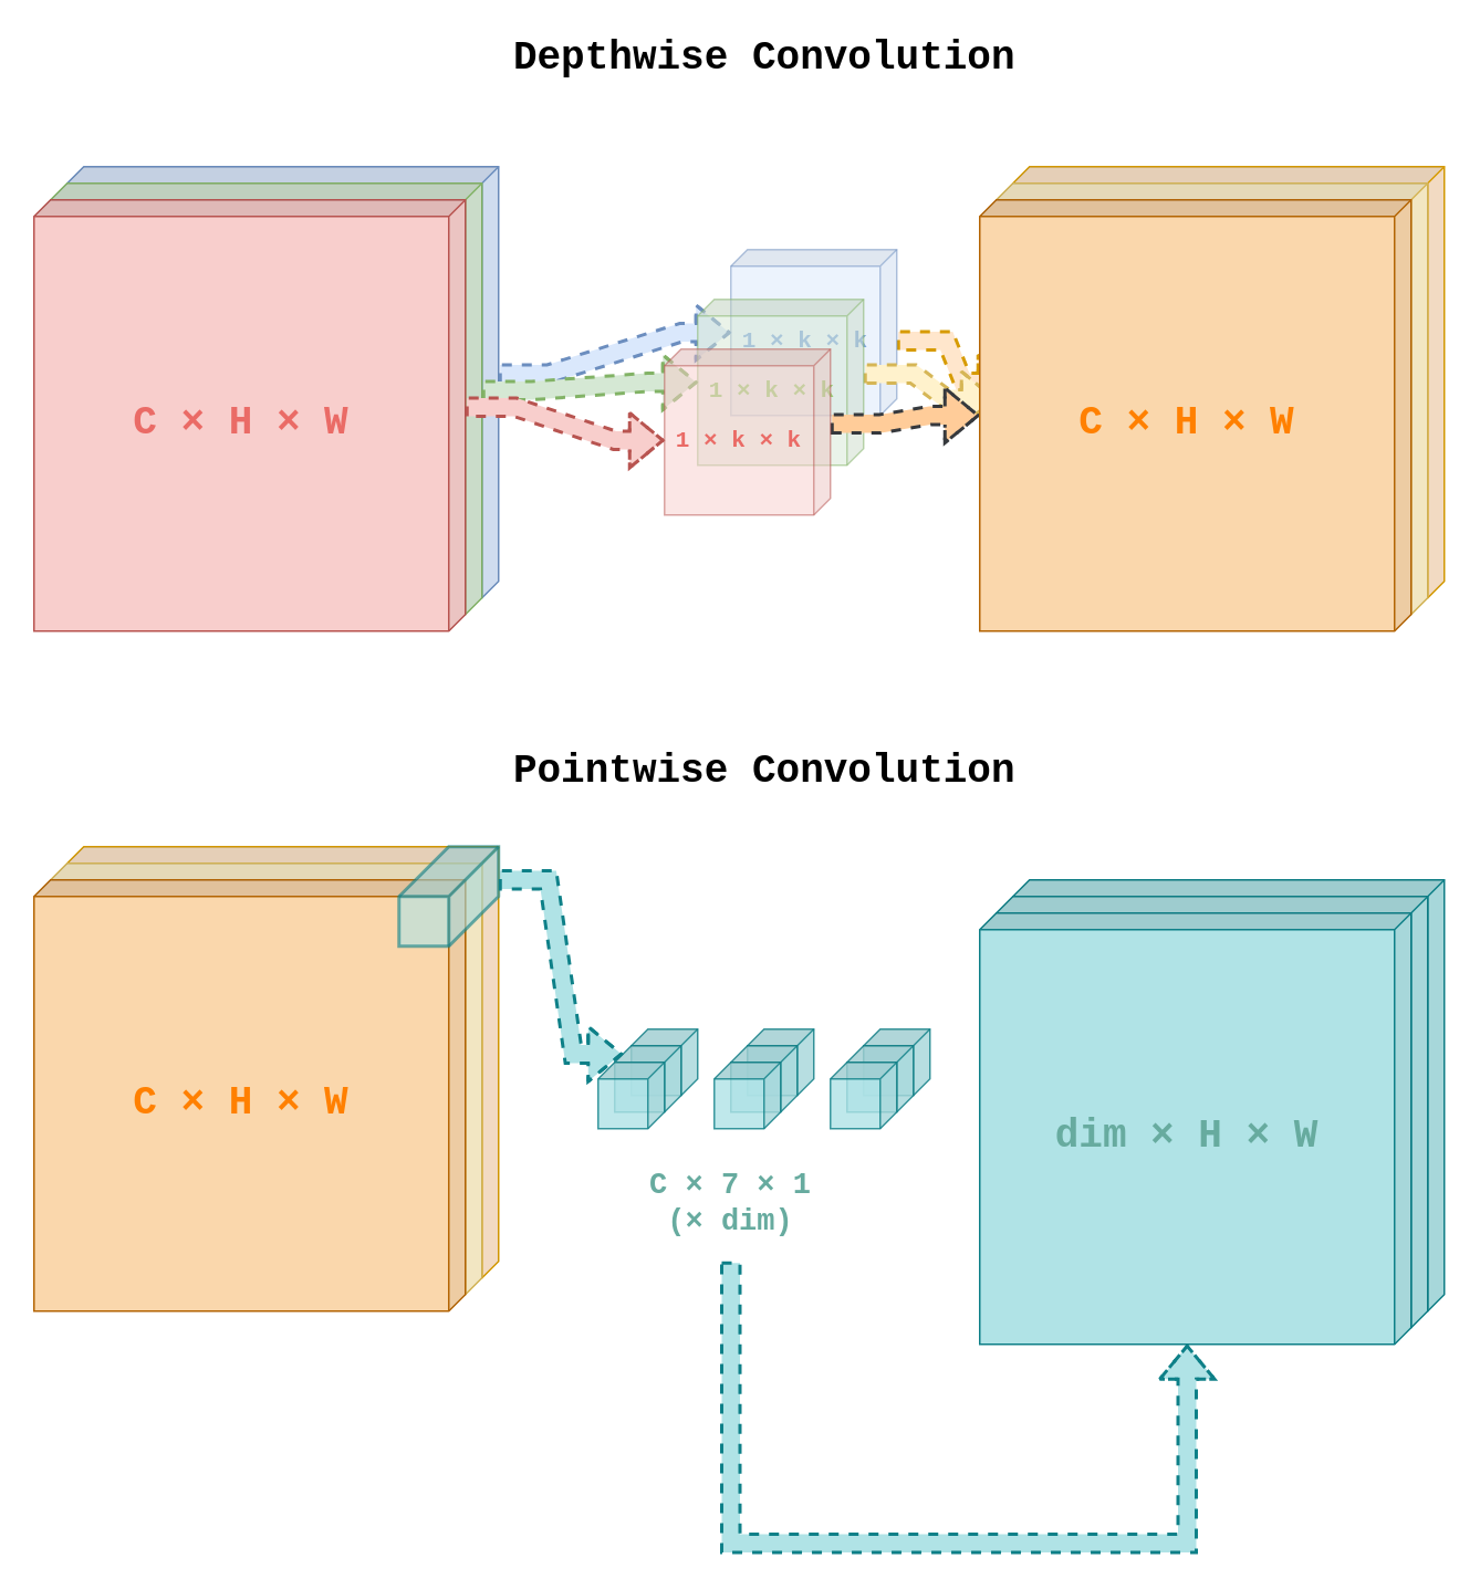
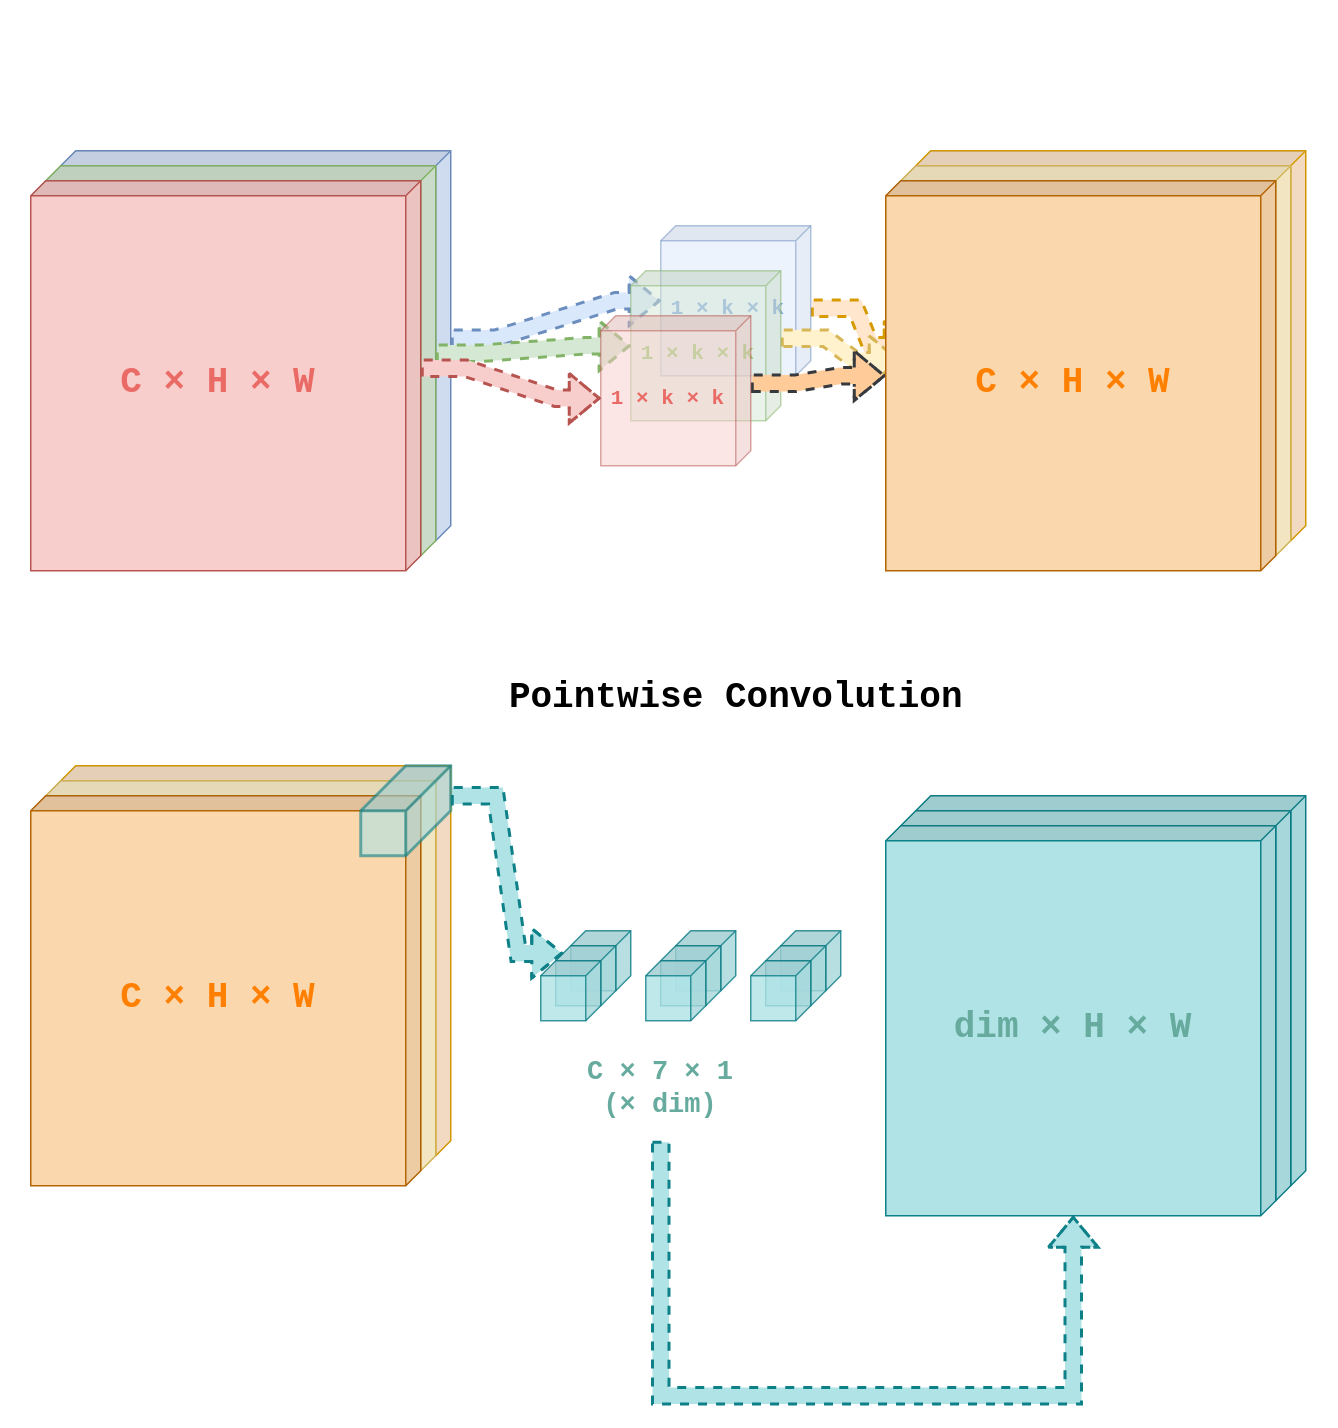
  <mxCell id="0" />
  <mxCell id="1" parent="0" />
  <mxCell id="2" value="&lt;font color=&quot;#67ab9f&quot; face=&quot;Courier New&quot;&gt;&lt;span style=&quot;font-size: 24px;&quot;&gt;&lt;b style=&quot;&quot;&gt;dim × H × W&lt;/b&gt;&lt;/span&gt;&lt;/font&gt;" style="shape=cube;whiteSpace=wrap;html=1;boundedLbl=1;backgroundOutline=1;darkOpacity=0.05;darkOpacity2=0.1;size=10;direction=south;fillColor=#b0e3e6;strokeColor=#0e8088;fillStyle=auto;" vertex="1" parent="1"><mxGeometry x="610" y="530" width="260" height="260" as="geometry" /></mxCell>
  <mxCell id="3" value="&lt;font color=&quot;#67ab9f&quot; face=&quot;Courier New&quot;&gt;&lt;span style=&quot;font-size: 24px;&quot;&gt;&lt;b style=&quot;&quot;&gt;dim × H × W&lt;/b&gt;&lt;/span&gt;&lt;/font&gt;" style="shape=cube;whiteSpace=wrap;html=1;boundedLbl=1;backgroundOutline=1;darkOpacity=0.05;darkOpacity2=0.1;size=10;direction=south;fillColor=#b0e3e6;strokeColor=#0e8088;fillStyle=auto;" vertex="1" parent="1"><mxGeometry x="600" y="540" width="260" height="260" as="geometry" /></mxCell>
  <mxCell id="4" style="edgeStyle=entityRelationEdgeStyle;rounded=0;orthogonalLoop=1;jettySize=auto;html=1;exitX=0;exitY=0;exitDx=125;exitDy=0;exitPerimeter=0;fillColor=#dae8fc;strokeColor=#6c8ebf;strokeWidth=2;shape=flexArrow;dashed=1;" edge="1" parent="1" source="5" target="11"><mxGeometry relative="1" as="geometry" /></mxCell>
  <mxCell id="5" value="" style="shape=cube;whiteSpace=wrap;html=1;boundedLbl=1;backgroundOutline=1;darkOpacity=0.05;darkOpacity2=0.1;size=10;direction=south;fillColor=#dae8fc;strokeColor=#6c8ebf;" vertex="1" parent="1"><mxGeometry x="40" y="100" width="260" height="260" as="geometry" /></mxCell>
  <mxCell id="6" style="edgeStyle=entityRelationEdgeStyle;rounded=0;orthogonalLoop=1;jettySize=auto;html=1;exitX=0;exitY=0;exitDx=125;exitDy=0;exitPerimeter=0;fillColor=#d5e8d4;strokeColor=#82b366;strokeWidth=2;shape=flexArrow;dashed=1;" edge="1" parent="1" source="7" target="13"><mxGeometry relative="1" as="geometry" /></mxCell>
  <mxCell id="7" value="" style="shape=cube;whiteSpace=wrap;html=1;boundedLbl=1;backgroundOutline=1;darkOpacity=0.05;darkOpacity2=0.1;size=10;direction=south;fillColor=#d5e8d4;strokeColor=#82b366;" vertex="1" parent="1"><mxGeometry x="30" y="110" width="260" height="260" as="geometry" /></mxCell>
  <mxCell id="8" style="edgeStyle=entityRelationEdgeStyle;rounded=0;orthogonalLoop=1;jettySize=auto;html=1;exitX=0;exitY=0;exitDx=125;exitDy=0;exitPerimeter=0;entryX=0;entryY=0;entryDx=55;entryDy=100;entryPerimeter=0;fillColor=#f8cecc;strokeColor=#b85450;strokeWidth=2;shape=flexArrow;dashed=1;" edge="1" parent="1" source="9" target="15"><mxGeometry relative="1" as="geometry" /></mxCell>
  <mxCell id="9" value="&lt;font color=&quot;#ea6b66&quot; style=&quot;font-size: 24px;&quot; face=&quot;Courier New&quot;&gt;&lt;b style=&quot;&quot;&gt;C × H × W&lt;/b&gt;&lt;/font&gt;" style="shape=cube;whiteSpace=wrap;html=1;boundedLbl=1;backgroundOutline=1;darkOpacity=0.05;darkOpacity2=0.1;size=10;direction=south;fillColor=#f8cecc;strokeColor=#b85450;fillStyle=auto;" vertex="1" parent="1"><mxGeometry x="20" y="120" width="260" height="260" as="geometry" /></mxCell>
  <mxCell id="10" style="edgeStyle=entityRelationEdgeStyle;shape=flexArrow;rounded=0;jumpSize=100;orthogonalLoop=1;jettySize=auto;html=1;exitX=0;exitY=0;exitDx=45;exitDy=0;exitPerimeter=0;dashed=1;strokeWidth=2;fillColor=#ffe6cc;strokeColor=#d79b00;" edge="1" parent="1" target="16"><mxGeometry relative="1" as="geometry"><mxPoint x="540" y="205" as="sourcePoint" /></mxGeometry></mxCell>
  <mxCell id="11" value="&lt;b style=&quot;font-family: &amp;quot;Courier New&amp;quot;; font-size: 14px;&quot;&gt;&lt;font color=&quot;#7ea6e0&quot;&gt;1 × k × k&lt;/font&gt;&lt;/b&gt;" style="shape=cube;whiteSpace=wrap;html=1;boundedLbl=1;backgroundOutline=1;darkOpacity=0.05;darkOpacity2=0.1;size=10;direction=south;fillColor=#dae8fc;strokeColor=#6c8ebf;opacity=50;" vertex="1" parent="1"><mxGeometry x="440" y="150" width="100" height="100" as="geometry" /></mxCell>
  <mxCell id="12" style="edgeStyle=entityRelationEdgeStyle;shape=flexArrow;rounded=0;jumpSize=100;orthogonalLoop=1;jettySize=auto;html=1;exitX=0;exitY=0;exitDx=45;exitDy=0;exitPerimeter=0;dashed=1;strokeWidth=2;fillColor=#fff2cc;strokeColor=#d6b656;" edge="1" parent="1" source="13" target="17"><mxGeometry relative="1" as="geometry" /></mxCell>
  <mxCell id="13" value="&lt;b style=&quot;font-family: &amp;quot;Courier New&amp;quot;; font-size: 14px;&quot;&gt;&lt;font color=&quot;#97d077&quot;&gt;1 × k × k&lt;/font&gt;&lt;/b&gt;" style="shape=cube;whiteSpace=wrap;html=1;boundedLbl=1;backgroundOutline=1;darkOpacity=0.05;darkOpacity2=0.1;size=10;direction=south;fillColor=#d5e8d4;strokeColor=#82b366;opacity=50;" vertex="1" parent="1"><mxGeometry x="420" y="180" width="100" height="100" as="geometry" /></mxCell>
  <mxCell id="14" style="edgeStyle=entityRelationEdgeStyle;shape=flexArrow;rounded=0;jumpSize=100;orthogonalLoop=1;jettySize=auto;html=1;exitX=0;exitY=0;exitDx=45;exitDy=0;exitPerimeter=0;dashed=1;strokeWidth=2;fillColor=#ffcc99;strokeColor=#36393d;" edge="1" parent="1" source="15" target="18"><mxGeometry relative="1" as="geometry" /></mxCell>
  <mxCell id="15" value="&lt;font color=&quot;#ea6b66&quot; style=&quot;font-size: 14px;&quot; face=&quot;Courier New&quot;&gt;&lt;b style=&quot;&quot;&gt;1 × k × k&lt;/b&gt;&lt;/font&gt;" style="shape=cube;whiteSpace=wrap;html=1;boundedLbl=1;backgroundOutline=1;darkOpacity=0.05;darkOpacity2=0.1;size=10;direction=south;fillColor=#f8cecc;strokeColor=#b85450;fillStyle=auto;opacity=50;" vertex="1" parent="1"><mxGeometry x="400" y="210" width="100" height="100" as="geometry" /></mxCell>
  <mxCell id="16" value="" style="shape=cube;whiteSpace=wrap;html=1;boundedLbl=1;backgroundOutline=1;darkOpacity=0.05;darkOpacity2=0.1;size=10;direction=south;fillColor=#ffe6cc;strokeColor=#d79b00;" vertex="1" parent="1"><mxGeometry x="610" y="100" width="260" height="260" as="geometry" /></mxCell>
  <mxCell id="17" value="" style="shape=cube;whiteSpace=wrap;html=1;boundedLbl=1;backgroundOutline=1;darkOpacity=0.05;darkOpacity2=0.1;size=10;direction=south;fillColor=#fff2cc;strokeColor=#d6b656;" vertex="1" parent="1"><mxGeometry x="600" y="110" width="260" height="260" as="geometry" /></mxCell>
  <mxCell id="18" value="&lt;b style=&quot;font-family: &amp;quot;Courier New&amp;quot;; font-size: 24px;&quot;&gt;&lt;font color=&quot;#ff8000&quot;&gt;C × H × W&lt;/font&gt;&lt;/b&gt;" style="shape=cube;whiteSpace=wrap;html=1;boundedLbl=1;backgroundOutline=1;darkOpacity=0.05;darkOpacity2=0.1;size=10;direction=south;fillColor=#fad7ac;strokeColor=#b46504;fillStyle=auto;" vertex="1" parent="1"><mxGeometry x="590" y="120" width="260" height="260" as="geometry" /></mxCell>
  <mxCell id="19" value="&lt;font color=&quot;#67ab9f&quot; face=&quot;Courier New&quot;&gt;&lt;span style=&quot;font-size: 24px;&quot;&gt;&lt;b style=&quot;&quot;&gt;dim × H × W&lt;/b&gt;&lt;/span&gt;&lt;/font&gt;" style="shape=cube;whiteSpace=wrap;html=1;boundedLbl=1;backgroundOutline=1;darkOpacity=0.05;darkOpacity2=0.1;size=10;direction=south;fillColor=#b0e3e6;strokeColor=#0e8088;fillStyle=auto;" vertex="1" parent="1"><mxGeometry x="590" y="550" width="260" height="260" as="geometry" /></mxCell>
  <mxCell id="20" value="" style="curved=1;endArrow=classic;html=1;rounded=0;dashed=1;strokeWidth=2;fontFamily=Courier New;fontSize=18;fontColor=#67AB9F;shape=flexArrow;elbow=vertical;jumpSize=100;fillColor=#b0e3e6;strokeColor=#0e8088;entryX=0;entryY=0;entryDx=260;entryDy=135;entryPerimeter=0;exitX=0.5;exitY=1;exitDx=0;exitDy=0;" edge="1" parent="1" source="31" target="19"><mxGeometry width="50" height="50" relative="1" as="geometry"><mxPoint x="420" y="830" as="sourcePoint" /><mxPoint x="790" y="680" as="targetPoint" /><Array as="points"><mxPoint x="440" y="930" /><mxPoint x="715" y="930" /></Array></mxGeometry></mxCell>
- <mxCell id="21" value="&lt;font style=&quot;font-size: 24px;&quot;&gt;Depthwise Convolution&lt;/font&gt;" style="text;html=1;strokeColor=none;fillColor=none;align=center;verticalAlign=middle;whiteSpace=wrap;rounded=0;fillStyle=auto;strokeWidth=2;fontFamily=Courier New;fontSize=18;fontColor=#000000;opacity=80;fontStyle=1" vertex="1" parent="1"><mxGeometry x="292.5" y="20" width="335" height="30" as="geometry" /></mxCell>
- <mxCell id="22" value="&lt;font style=&quot;font-size: 24px;&quot;&gt;Pointwise Convolution&lt;/font&gt;" style="text;html=1;strokeColor=none;fillColor=none;align=center;verticalAlign=middle;whiteSpace=wrap;rounded=0;fillStyle=auto;strokeWidth=2;fontFamily=Courier New;fontSize=18;fontColor=#000000;opacity=80;fontStyle=1" vertex="1" parent="1"><mxGeometry x="292.5" y="450" width="335" height="30" as="geometry" /></mxCell>
+ <mxCell id="22" value="&lt;font style=&quot;font-size: 24px;&quot;&gt;Pointwise Convolution&lt;/font&gt;" style="text;html=1;strokeColor=none;fillColor=none;align=center;verticalAlign=middle;whiteSpace=wrap;rounded=0;fillStyle=auto;strokeWidth=2;fontFamily=Courier New;fontSize=18;fontColor=#000000;opacity=80;fontStyle=1" vertex="1" parent="1"><mxGeometry x="322.5" y="450" width="335" height="30" as="geometry" /></mxCell>
  <mxCell id="23" value="" style="shape=cube;whiteSpace=wrap;html=1;boundedLbl=1;backgroundOutline=1;darkOpacity=0.05;darkOpacity2=0.1;size=10;direction=south;fillColor=#ffe6cc;strokeColor=#d79b00;" vertex="1" parent="1"><mxGeometry x="40" y="510" width="260" height="260" as="geometry" /></mxCell>
  <mxCell id="24" value="" style="shape=cube;whiteSpace=wrap;html=1;boundedLbl=1;backgroundOutline=1;darkOpacity=0.05;darkOpacity2=0.1;size=10;direction=south;fillColor=#fff2cc;strokeColor=#d6b656;" vertex="1" parent="1"><mxGeometry x="30" y="520" width="260" height="260" as="geometry" /></mxCell>
  <mxCell id="25" value="&lt;b style=&quot;font-family: &amp;quot;Courier New&amp;quot;; font-size: 24px;&quot;&gt;&lt;font color=&quot;#ff8000&quot;&gt;C × H × W&lt;/font&gt;&lt;/b&gt;" style="shape=cube;whiteSpace=wrap;html=1;boundedLbl=1;backgroundOutline=1;darkOpacity=0.05;darkOpacity2=0.1;size=10;direction=south;fillColor=#fad7ac;strokeColor=#b46504;fillStyle=auto;" vertex="1" parent="1"><mxGeometry x="20" y="530" width="260" height="260" as="geometry" /></mxCell>
  <mxCell id="26" value="" style="shape=cube;whiteSpace=wrap;html=1;boundedLbl=1;backgroundOutline=1;darkOpacity=0.05;darkOpacity2=0.1;size=10;direction=south;fillColor=#b0e3e6;strokeColor=#0e8088;opacity=80;" vertex="1" parent="1"><mxGeometry x="380" y="620" width="40" height="40" as="geometry" /></mxCell>
  <mxCell id="27" value="" style="shape=cube;whiteSpace=wrap;html=1;boundedLbl=1;backgroundOutline=1;darkOpacity=0.05;darkOpacity2=0.1;size=10;direction=south;fillColor=#b0e3e6;strokeColor=#0e8088;opacity=80;" vertex="1" parent="1"><mxGeometry x="370" y="630" width="40" height="40" as="geometry" /></mxCell>
  <mxCell id="28" value="" style="shape=cube;whiteSpace=wrap;html=1;boundedLbl=1;backgroundOutline=1;darkOpacity=0.05;darkOpacity2=0.1;size=10;direction=south;fillColor=#b0e3e6;strokeColor=#0e8088;fillStyle=auto;opacity=80;" vertex="1" parent="1"><mxGeometry x="360" y="640" width="40" height="40" as="geometry" /></mxCell>
  <mxCell id="29" style="edgeStyle=entityRelationEdgeStyle;shape=flexArrow;rounded=0;jumpSize=100;orthogonalLoop=1;jettySize=auto;html=1;exitX=0;exitY=0;exitDx=20;exitDy=0;exitPerimeter=0;entryX=0;entryY=0;entryDx=5;entryDy=35;entryPerimeter=0;dashed=1;strokeWidth=2;fontFamily=Courier New;fontSize=14;fontColor=#FF8000;fillColor=#b0e3e6;strokeColor=#0e8088;" edge="1" parent="1" source="30" target="27"><mxGeometry relative="1" as="geometry" /></mxCell>
  <mxCell id="30" value="" style="shape=cube;whiteSpace=wrap;html=1;boundedLbl=1;backgroundOutline=1;darkOpacity=0.05;darkOpacity2=0.1;size=30;direction=south;fillColor=#b0e3e6;strokeColor=#0e8088;fillStyle=auto;opacity=60;strokeWidth=2;" vertex="1" parent="1"><mxGeometry x="240" y="510" width="60" height="60" as="geometry" /></mxCell>
  <mxCell id="31" value="&lt;font style=&quot;font-size: 18px;&quot;&gt;C × 7 × 1 &lt;br&gt;(× dim)&lt;/font&gt;" style="text;html=1;strokeColor=none;fillColor=none;align=center;verticalAlign=middle;whiteSpace=wrap;rounded=0;fillStyle=auto;strokeWidth=2;fontFamily=Courier New;fontSize=17;fontColor=#67AB9F;opacity=60;fontStyle=1" vertex="1" parent="1"><mxGeometry x="380" y="690" width="120" height="70" as="geometry" /></mxCell>
  <mxCell id="32" value="" style="shape=cube;whiteSpace=wrap;html=1;boundedLbl=1;backgroundOutline=1;darkOpacity=0.05;darkOpacity2=0.1;size=10;direction=south;fillColor=#b0e3e6;strokeColor=#0e8088;opacity=80;" vertex="1" parent="1"><mxGeometry x="450" y="620" width="40" height="40" as="geometry" /></mxCell>
  <mxCell id="33" value="" style="shape=cube;whiteSpace=wrap;html=1;boundedLbl=1;backgroundOutline=1;darkOpacity=0.05;darkOpacity2=0.1;size=10;direction=south;fillColor=#b0e3e6;strokeColor=#0e8088;opacity=80;" vertex="1" parent="1"><mxGeometry x="440" y="630" width="40" height="40" as="geometry" /></mxCell>
  <mxCell id="34" value="" style="shape=cube;whiteSpace=wrap;html=1;boundedLbl=1;backgroundOutline=1;darkOpacity=0.05;darkOpacity2=0.1;size=10;direction=south;fillColor=#b0e3e6;strokeColor=#0e8088;fillStyle=auto;opacity=80;" vertex="1" parent="1"><mxGeometry x="430" y="640" width="40" height="40" as="geometry" /></mxCell>
  <mxCell id="35" value="" style="shape=cube;whiteSpace=wrap;html=1;boundedLbl=1;backgroundOutline=1;darkOpacity=0.05;darkOpacity2=0.1;size=10;direction=south;fillColor=#b0e3e6;strokeColor=#0e8088;opacity=80;" vertex="1" parent="1"><mxGeometry x="520" y="620" width="40" height="40" as="geometry" /></mxCell>
  <mxCell id="36" value="" style="shape=cube;whiteSpace=wrap;html=1;boundedLbl=1;backgroundOutline=1;darkOpacity=0.05;darkOpacity2=0.1;size=10;direction=south;fillColor=#b0e3e6;strokeColor=#0e8088;opacity=80;" vertex="1" parent="1"><mxGeometry x="510" y="630" width="40" height="40" as="geometry" /></mxCell>
  <mxCell id="37" value="" style="shape=cube;whiteSpace=wrap;html=1;boundedLbl=1;backgroundOutline=1;darkOpacity=0.05;darkOpacity2=0.1;size=10;direction=south;fillColor=#b0e3e6;strokeColor=#0e8088;fillStyle=auto;opacity=80;" vertex="1" parent="1"><mxGeometry x="500" y="640" width="40" height="40" as="geometry" /></mxCell>
